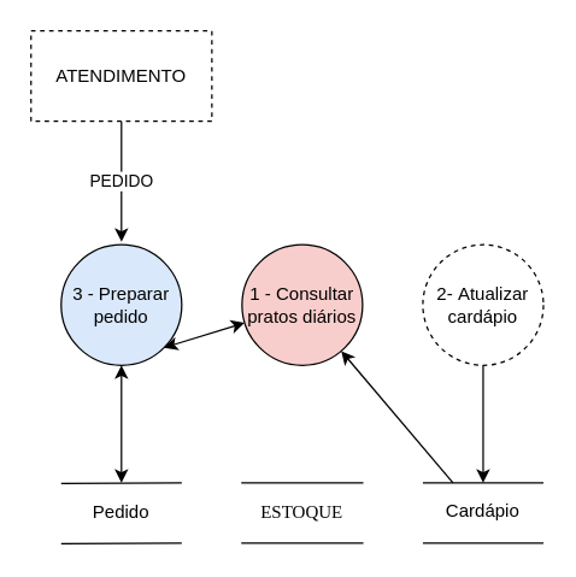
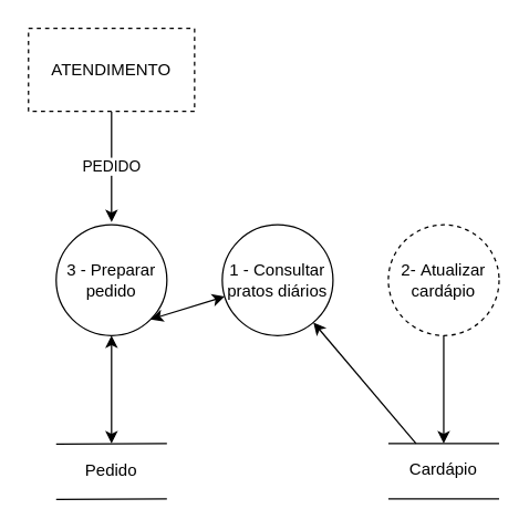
  <mxCell id="0" />
  <mxCell id="1" parent="0" />
- <mxCell id="2" value="3 -&amp;nbsp;Preparar pedido" style="ellipse;whiteSpace=wrap;html=1;aspect=fixed;fillColor=#dae8fc;" parent="1" vertex="1"><mxGeometry x="40" y="162" width="80" height="80" as="geometry" /></mxCell>
- <mxCell id="3" value="1 - Consultar pratos diários" style="ellipse;whiteSpace=wrap;html=1;aspect=fixed;fillColor=#f8cecc;" parent="1" vertex="1"><mxGeometry x="160" y="162" width="80" height="80" as="geometry" /></mxCell>
+ <mxCell id="2" value="3 -&amp;nbsp;Preparar pedido" style="ellipse;whiteSpace=wrap;html=1;aspect=fixed;" parent="1" vertex="1"><mxGeometry x="40" y="162" width="80" height="80" as="geometry" /></mxCell>
+ <mxCell id="3" value="1 - Consultar pratos diários" style="ellipse;whiteSpace=wrap;html=1;aspect=fixed;" parent="1" vertex="1"><mxGeometry x="160" y="162" width="80" height="80" as="geometry" /></mxCell>
  <mxCell id="4" value="2-&amp;nbsp;&lt;span&gt;Atualizar cardápio&lt;br&gt;&lt;/span&gt;" style="ellipse;whiteSpace=wrap;html=1;aspect=fixed;dashed=1;" parent="1" vertex="1"><mxGeometry x="280" y="162" width="80" height="80" as="geometry" /></mxCell>
- <mxCell id="5" value="ESTOQUE" style="shape=partialRectangle;whiteSpace=wrap;html=1;left=0;right=0;fillColor=none;strokeWidth=1;fontFamily=Tahoma;fontSize=12;" parent="1" vertex="1"><mxGeometry x="160" y="320" width="80" height="40" as="geometry" /></mxCell>
  <mxCell id="6" value="Cardápio" style="text;html=1;strokeColor=none;fillColor=none;align=center;verticalAlign=middle;whiteSpace=wrap;rounded=0;" parent="1" vertex="1"><mxGeometry x="280" y="329.11" width="80" height="20" as="geometry" /></mxCell>
  <mxCell id="7" value="" style="endArrow=none;html=1;" parent="1" edge="1"><mxGeometry width="50" height="50" relative="1" as="geometry"><mxPoint x="280" y="320" as="sourcePoint" /><mxPoint x="360" y="320" as="targetPoint" /></mxGeometry></mxCell>
  <mxCell id="8" value="" style="endArrow=none;html=1;" parent="1" edge="1"><mxGeometry width="50" height="50" relative="1" as="geometry"><mxPoint x="280" y="360" as="sourcePoint" /><mxPoint x="360" y="360" as="targetPoint" /></mxGeometry></mxCell>
  <mxCell id="9" value="" style="endArrow=classic;html=1;fontSize=12;" parent="1" target="3" edge="1"><mxGeometry width="50" height="50" relative="1" as="geometry"><mxPoint x="300" y="320" as="sourcePoint" /><mxPoint x="330" y="300" as="targetPoint" /></mxGeometry></mxCell>
  <mxCell id="10" value="" style="endArrow=classic;html=1;fontSize=12;" parent="1" source="4" edge="1"><mxGeometry width="50" height="50" relative="1" as="geometry"><mxPoint x="310" y="380" as="sourcePoint" /><mxPoint x="320" y="320" as="targetPoint" /></mxGeometry></mxCell>
  <mxCell id="11" value="Pedido" style="text;html=1;strokeColor=none;fillColor=none;align=center;verticalAlign=middle;whiteSpace=wrap;rounded=0;" parent="1" vertex="1"><mxGeometry x="40" y="320" width="80" height="40" as="geometry" /></mxCell>
  <mxCell id="12" value="" style="endArrow=none;html=1;exitX=0;exitY=0;exitDx=0;exitDy=0;" parent="1" edge="1"><mxGeometry width="50" height="50" relative="1" as="geometry"><mxPoint x="40" y="320.42" as="sourcePoint" /><mxPoint x="120" y="320" as="targetPoint" /></mxGeometry></mxCell>
  <mxCell id="13" value="" style="endArrow=none;html=1;exitX=0;exitY=1;exitDx=0;exitDy=0;" parent="1" edge="1"><mxGeometry width="50" height="50" relative="1" as="geometry"><mxPoint x="40" y="360.42" as="sourcePoint" /><mxPoint x="120" y="360" as="targetPoint" /></mxGeometry></mxCell>
  <mxCell id="14" value="" style="endArrow=classic;html=1;fontSize=12;exitX=1;exitY=1;exitDx=0;exitDy=0;startArrow=classic;startFill=1;" parent="1" source="2" target="3" edge="1"><mxGeometry width="50" height="50" relative="1" as="geometry"><mxPoint x="140" y="340" as="sourcePoint" /><mxPoint x="190" y="290" as="targetPoint" /></mxGeometry></mxCell>
  <mxCell id="15" value="PEDIDO" style="edgeStyle=orthogonalEdgeStyle;rounded=0;orthogonalLoop=1;jettySize=auto;html=1;" parent="1" source="16" edge="1"><mxGeometry relative="1" as="geometry"><mxPoint x="80" y="160" as="targetPoint" /></mxGeometry></mxCell>
  <mxCell id="16" value="ATENDIMENTO" style="rounded=0;whiteSpace=wrap;html=1;dashed=1;" parent="1" vertex="1"><mxGeometry x="20" y="20" width="120" height="60" as="geometry" /></mxCell>
  <mxCell id="17" value="" style="endArrow=classic;startArrow=classic;html=1;entryX=0.5;entryY=1;entryDx=0;entryDy=0;" parent="1" target="2" edge="1"><mxGeometry width="50" height="50" relative="1" as="geometry"><mxPoint x="80" y="320" as="sourcePoint" /><mxPoint x="30" y="270" as="targetPoint" /></mxGeometry></mxCell>
